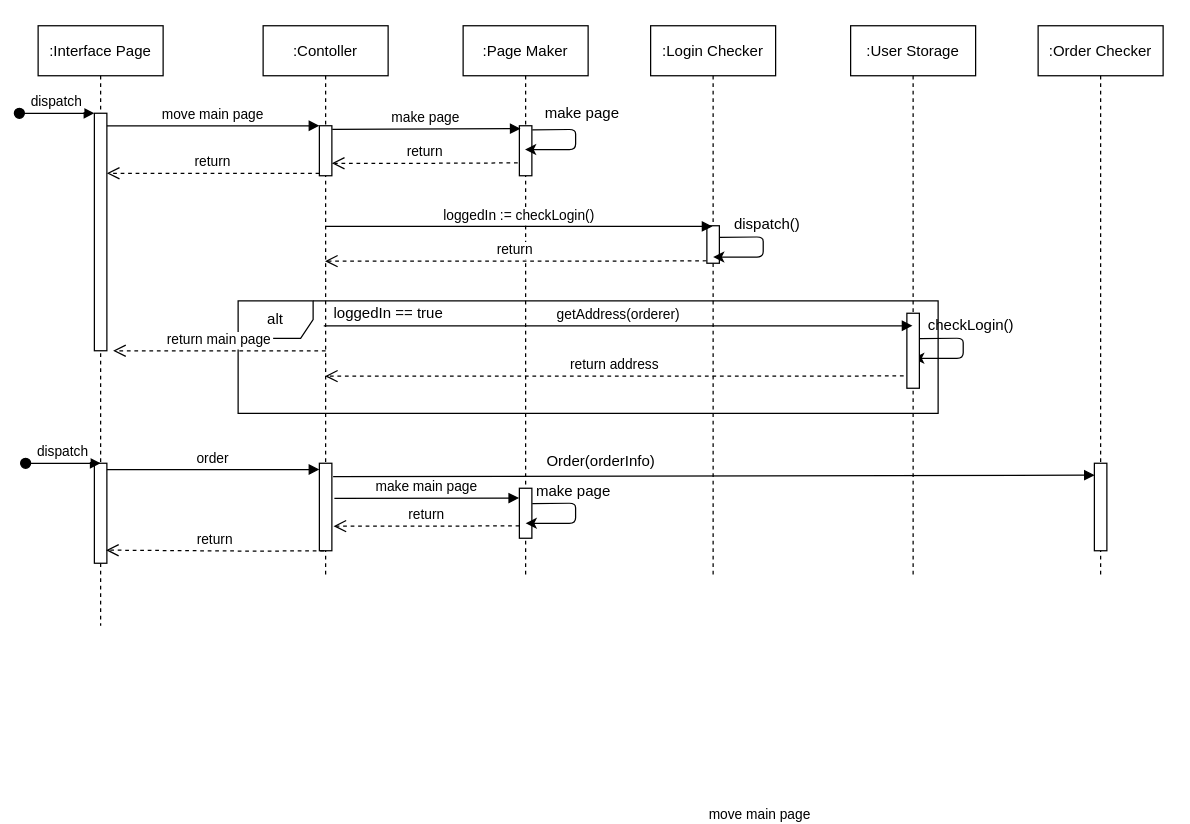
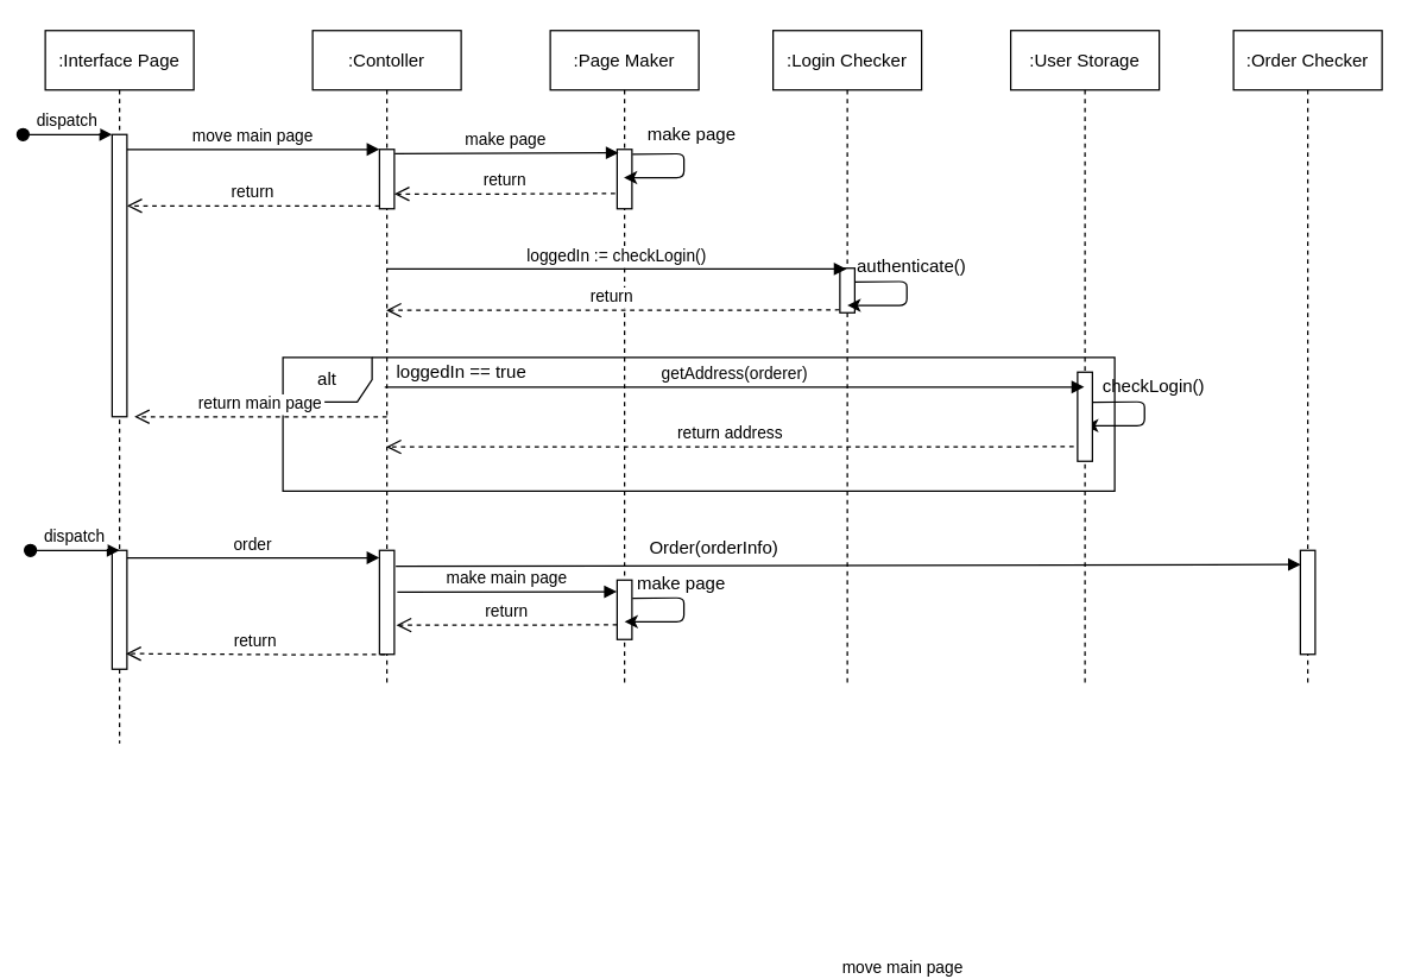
  <mxCell id="0" />
  <mxCell id="1" parent="0" />
  <mxCell id="2" value=":Interface Page" style="shape=umlLifeline;perimeter=lifelinePerimeter;container=1;collapsible=0;recursiveResize=0;rounded=0;shadow=0;strokeWidth=1;" parent="1" vertex="1"><mxGeometry x="30" y="20" width="100" height="480" as="geometry" /></mxCell>
  <mxCell id="3" value="" style="points=[];perimeter=orthogonalPerimeter;rounded=0;shadow=0;strokeWidth=1;" parent="2" vertex="1"><mxGeometry x="45" y="70" width="10" height="190" as="geometry" /></mxCell>
  <mxCell id="4" value="dispatch" style="verticalAlign=bottom;startArrow=oval;endArrow=block;startSize=8;shadow=0;strokeWidth=1;" parent="2" target="3" edge="1"><mxGeometry relative="1" as="geometry"><mxPoint x="-15" y="70" as="sourcePoint" /></mxGeometry></mxCell>
  <mxCell id="5" value="" style="points=[];perimeter=orthogonalPerimeter;rounded=0;shadow=0;strokeWidth=1;" parent="2" vertex="1"><mxGeometry x="45" y="350" width="10" height="80" as="geometry" /></mxCell>
  <mxCell id="6" value=":Contoller" style="shape=umlLifeline;perimeter=lifelinePerimeter;container=1;collapsible=0;recursiveResize=0;rounded=0;shadow=0;strokeWidth=1;" parent="1" vertex="1"><mxGeometry x="210" y="20" width="100" height="440" as="geometry" /></mxCell>
  <mxCell id="7" value="" style="points=[];perimeter=orthogonalPerimeter;rounded=0;shadow=0;strokeWidth=1;" parent="6" vertex="1"><mxGeometry x="45" y="80" width="10" height="40" as="geometry" /></mxCell>
  <mxCell id="8" value="" style="points=[];perimeter=orthogonalPerimeter;rounded=0;shadow=0;strokeWidth=1;" parent="6" vertex="1"><mxGeometry x="45" y="350" width="10" height="70" as="geometry" /></mxCell>
  <mxCell id="9" value="return" style="verticalAlign=bottom;endArrow=open;dashed=1;endSize=8;exitX=0;exitY=0.95;shadow=0;strokeWidth=1;" parent="1" source="7" target="3" edge="1"><mxGeometry relative="1" as="geometry"><mxPoint x="185" y="176" as="targetPoint" /></mxGeometry></mxCell>
  <mxCell id="10" value="move main page" style="verticalAlign=bottom;endArrow=block;entryX=0;entryY=0;shadow=0;strokeWidth=1;" parent="1" source="3" target="7" edge="1"><mxGeometry relative="1" as="geometry"><mxPoint x="185" y="100" as="sourcePoint" /></mxGeometry></mxCell>
  <mxCell id="11" value=":Page Maker" style="shape=umlLifeline;perimeter=lifelinePerimeter;container=1;collapsible=0;recursiveResize=0;rounded=0;shadow=0;strokeWidth=1;" parent="1" vertex="1"><mxGeometry x="370" y="20" width="100" height="440" as="geometry" /></mxCell>
  <mxCell id="12" value="" style="points=[];perimeter=orthogonalPerimeter;rounded=0;shadow=0;strokeWidth=1;" parent="11" vertex="1"><mxGeometry x="45" y="80" width="10" height="40" as="geometry" /></mxCell>
  <mxCell id="13" value="" style="curved=1;endArrow=classic;html=1;exitX=1.033;exitY=0.083;exitDx=0;exitDy=0;exitPerimeter=0;" parent="11" source="12" target="11" edge="1"><mxGeometry width="50" height="50" relative="1" as="geometry"><mxPoint x="90" y="140" as="sourcePoint" /><mxPoint x="110" y="210" as="targetPoint" /><Array as="points"><mxPoint x="80" y="83" /><mxPoint x="90" y="83" /><mxPoint x="90" y="90" /><mxPoint x="90" y="99" /><mxPoint x="80" y="99" /><mxPoint x="70" y="99" /></Array></mxGeometry></mxCell>
  <mxCell id="14" value="make page" style="verticalAlign=bottom;endArrow=block;entryX=0.1;entryY=0.058;shadow=0;strokeWidth=1;exitX=1.029;exitY=0.071;exitDx=0;exitDy=0;exitPerimeter=0;entryDx=0;entryDy=0;entryPerimeter=0;" parent="1" source="7" target="12" edge="1"><mxGeometry relative="1" as="geometry"><mxPoint x="270" y="90" as="sourcePoint" /><mxPoint x="440" y="90" as="targetPoint" /></mxGeometry></mxCell>
  <mxCell id="15" value="make page" style="text;html=1;align=center;verticalAlign=middle;resizable=0;points=[];autosize=1;strokeColor=none;" parent="1" vertex="1"><mxGeometry x="430" y="80" width="70" height="20" as="geometry" /></mxCell>
  <mxCell id="16" value="return" style="verticalAlign=bottom;endArrow=open;dashed=1;endSize=8;shadow=0;strokeWidth=1;exitX=-0.133;exitY=0.742;exitDx=0;exitDy=0;exitPerimeter=0;" parent="1" source="12" target="7" edge="1"><mxGeometry relative="1" as="geometry"><mxPoint x="230" y="130" as="targetPoint" /><mxPoint x="400" y="130" as="sourcePoint" /><Array as="points"><mxPoint x="360" y="130" /></Array></mxGeometry></mxCell>
  <mxCell id="17" value=":Login Checker" style="shape=umlLifeline;perimeter=lifelinePerimeter;container=1;collapsible=0;recursiveResize=0;rounded=0;shadow=0;strokeWidth=1;" parent="1" vertex="1"><mxGeometry x="520" y="20" width="100" height="440" as="geometry" /></mxCell>
  <mxCell id="18" value="" style="points=[];perimeter=orthogonalPerimeter;rounded=0;shadow=0;strokeWidth=1;" parent="17" vertex="1"><mxGeometry x="45" y="160" width="10" height="30" as="geometry" /></mxCell>
  <mxCell id="19" value="loggedIn := checkLogin()" style="verticalAlign=bottom;endArrow=block;shadow=0;strokeWidth=1;exitX=1.029;exitY=0.071;exitDx=0;exitDy=0;exitPerimeter=0;" parent="1" target="17" edge="1"><mxGeometry relative="1" as="geometry"><mxPoint x="260" y="180.52" as="sourcePoint" /><mxPoint x="410.71" y="180" as="targetPoint" /></mxGeometry></mxCell>
  <mxCell id="20" value="" style="curved=1;endArrow=classic;html=1;exitX=1.033;exitY=0.083;exitDx=0;exitDy=0;exitPerimeter=0;" parent="1" edge="1"><mxGeometry width="50" height="50" relative="1" as="geometry"><mxPoint x="735.4" y="270.32" as="sourcePoint" /><mxPoint x="729.999" y="286" as="targetPoint" /><Array as="points"><mxPoint x="760.07" y="270" /><mxPoint x="770.07" y="270" /><mxPoint x="770.07" y="277" /><mxPoint x="770.07" y="286" /><mxPoint x="760.07" y="286" /><mxPoint x="750.07" y="286" /></Array></mxGeometry></mxCell>
- <mxCell id="21" value="dispatch()" style="text;html=1;align=center;verticalAlign=middle;resizable=0;points=[];autosize=1;strokeColor=none;" parent="1" vertex="1"><mxGeometry x="568" y="169" width="90" height="20" as="geometry" /></mxCell>
+ <mxCell id="21" value="authenticate()" style="text;html=1;align=center;verticalAlign=middle;resizable=0;points=[];autosize=1;strokeColor=none;" parent="1" vertex="1"><mxGeometry x="568" y="169" width="90" height="20" as="geometry" /></mxCell>
  <mxCell id="22" value="return" style="verticalAlign=bottom;endArrow=open;dashed=1;endSize=8;shadow=0;strokeWidth=1;exitX=-0.133;exitY=0.742;exitDx=0;exitDy=0;exitPerimeter=0;" parent="1" target="6" edge="1"><mxGeometry relative="1" as="geometry"><mxPoint x="416" y="208.32" as="targetPoint" /><mxPoint x="564.67" y="208" as="sourcePoint" /><Array as="points"><mxPoint x="511" y="208.32" /></Array></mxGeometry></mxCell>
  <mxCell id="23" value=":User Storage" style="shape=umlLifeline;perimeter=lifelinePerimeter;container=1;collapsible=0;recursiveResize=0;rounded=0;shadow=0;strokeWidth=1;" parent="1" vertex="1"><mxGeometry x="680" y="20" width="100" height="440" as="geometry" /></mxCell>
  <mxCell id="24" value="" style="points=[];perimeter=orthogonalPerimeter;rounded=0;shadow=0;strokeWidth=1;" parent="23" vertex="1"><mxGeometry x="45" y="230" width="10" height="60" as="geometry" /></mxCell>
  <mxCell id="25" value="alt" style="shape=umlFrame;whiteSpace=wrap;html=1;" parent="1" vertex="1"><mxGeometry x="190" y="240" width="560" height="90" as="geometry" /></mxCell>
  <mxCell id="26" value="getAddress(orderer)" style="verticalAlign=bottom;endArrow=block;shadow=0;strokeWidth=1;exitX=1.029;exitY=0.071;exitDx=0;exitDy=0;exitPerimeter=0;" parent="1" target="23" edge="1"><mxGeometry relative="1" as="geometry"><mxPoint x="258.5" y="260" as="sourcePoint" /><mxPoint x="568" y="260" as="targetPoint" /></mxGeometry></mxCell>
  <mxCell id="27" value="return address" style="verticalAlign=bottom;endArrow=open;dashed=1;endSize=8;shadow=0;strokeWidth=1;exitX=-0.133;exitY=0.742;exitDx=0;exitDy=0;exitPerimeter=0;" parent="1" target="6" edge="1"><mxGeometry relative="1" as="geometry"><mxPoint x="417.57" y="300.32" as="targetPoint" /><mxPoint x="722.43" y="300" as="sourcePoint" /><Array as="points"><mxPoint x="668.76" y="300.32" /></Array></mxGeometry></mxCell>
  <mxCell id="28" value="" style="curved=1;endArrow=classic;html=1;exitX=1.033;exitY=0.083;exitDx=0;exitDy=0;exitPerimeter=0;" parent="1" edge="1"><mxGeometry width="50" height="50" relative="1" as="geometry"><mxPoint x="575.4" y="189.32" as="sourcePoint" /><mxPoint x="569.999" y="205" as="targetPoint" /><Array as="points"><mxPoint x="600.07" y="189" /><mxPoint x="610.07" y="189" /><mxPoint x="610.07" y="196" /><mxPoint x="610.07" y="205" /><mxPoint x="600.07" y="205" /><mxPoint x="590.07" y="205" /></Array></mxGeometry></mxCell>
  <mxCell id="29" value="checkLogin()" style="text;html=1;align=center;verticalAlign=middle;resizable=0;points=[];autosize=1;strokeColor=none;" parent="1" vertex="1"><mxGeometry x="731" y="250" width="90" height="20" as="geometry" /></mxCell>
  <mxCell id="30" value="loggedIn == true" style="text;html=1;align=center;verticalAlign=middle;resizable=0;points=[];autosize=1;strokeColor=none;" parent="1" vertex="1"><mxGeometry x="260" y="240" width="100" height="20" as="geometry" /></mxCell>
  <mxCell id="31" value="return main page" style="verticalAlign=bottom;endArrow=open;dashed=1;endSize=8;exitX=0;exitY=0.95;shadow=0;strokeWidth=1;" parent="1" edge="1"><mxGeometry relative="1" as="geometry"><mxPoint x="90" y="280" as="targetPoint" /><mxPoint x="260" y="280" as="sourcePoint" /></mxGeometry></mxCell>
  <mxCell id="32" value="dispatch" style="verticalAlign=bottom;startArrow=oval;endArrow=block;startSize=8;shadow=0;strokeWidth=1;" parent="1" edge="1"><mxGeometry relative="1" as="geometry"><mxPoint x="20" y="370" as="sourcePoint" /><mxPoint x="80" y="370" as="targetPoint" /></mxGeometry></mxCell>
  <mxCell id="33" value="move main page" style="verticalAlign=bottom;endArrow=block;entryX=0.033;entryY=0.136;shadow=0;strokeWidth=1;entryDx=0;entryDy=0;entryPerimeter=0;exitX=1.1;exitY=0.154;exitDx=0;exitDy=0;exitPerimeter=0;" parent="1" source="8" target="35" edge="1"><mxGeometry x="0.118" y="-280" relative="1" as="geometry"><mxPoint x="340" y="380" as="sourcePoint" /><mxPoint x="255" y="380" as="targetPoint" /><mxPoint as="offset" /></mxGeometry></mxCell>
  <mxCell id="34" value=":Order Checker" style="shape=umlLifeline;perimeter=lifelinePerimeter;container=1;collapsible=0;recursiveResize=0;rounded=0;shadow=0;strokeWidth=1;" parent="1" vertex="1"><mxGeometry x="830" y="20" width="100" height="440" as="geometry" /></mxCell>
  <mxCell id="35" value="" style="points=[];perimeter=orthogonalPerimeter;rounded=0;shadow=0;strokeWidth=1;" parent="34" vertex="1"><mxGeometry x="45" y="350" width="10" height="70" as="geometry" /></mxCell>
  <mxCell id="36" value="Order(orderInfo)" style="text;html=1;align=center;verticalAlign=middle;resizable=0;points=[];autosize=1;strokeColor=none;" parent="1" vertex="1"><mxGeometry x="430" y="359" width="100" height="20" as="geometry" /></mxCell>
  <mxCell id="37" value="order" style="verticalAlign=bottom;endArrow=block;entryX=0;entryY=0;shadow=0;strokeWidth=1;" parent="1" edge="1"><mxGeometry relative="1" as="geometry"><mxPoint x="85" y="375" as="sourcePoint" /><mxPoint x="255" y="375" as="targetPoint" /></mxGeometry></mxCell>
  <mxCell id="38" value="" style="points=[];perimeter=orthogonalPerimeter;rounded=0;shadow=0;strokeWidth=1;" parent="1" vertex="1"><mxGeometry x="415" y="390" width="10" height="40" as="geometry" /></mxCell>
  <mxCell id="39" value="make main page" style="verticalAlign=bottom;endArrow=block;entryX=-0.019;entryY=0.095;shadow=0;strokeWidth=1;entryDx=0;entryDy=0;entryPerimeter=0;" parent="1" edge="1"><mxGeometry relative="1" as="geometry"><mxPoint x="267" y="398" as="sourcePoint" /><mxPoint x="414.81" y="397.8" as="targetPoint" /></mxGeometry></mxCell>
  <mxCell id="40" value="" style="curved=1;endArrow=classic;html=1;exitX=1.033;exitY=0.083;exitDx=0;exitDy=0;exitPerimeter=0;" parent="1" edge="1"><mxGeometry width="50" height="50" relative="1" as="geometry"><mxPoint x="425.31" y="402.32" as="sourcePoint" /><mxPoint x="420.004" y="418" as="targetPoint" /><Array as="points"><mxPoint x="449.98" y="402" /><mxPoint x="459.98" y="402" /><mxPoint x="459.98" y="409" /><mxPoint x="459.98" y="418" /><mxPoint x="449.98" y="418" /><mxPoint x="439.98" y="418" /></Array></mxGeometry></mxCell>
  <mxCell id="41" value="make page" style="text;html=1;align=center;verticalAlign=middle;resizable=0;points=[];autosize=1;strokeColor=none;" parent="1" vertex="1"><mxGeometry x="423" y="383" width="70" height="20" as="geometry" /></mxCell>
  <mxCell id="42" value="return" style="verticalAlign=bottom;endArrow=open;dashed=1;endSize=8;shadow=0;strokeWidth=1;exitX=-0.133;exitY=0.742;exitDx=0;exitDy=0;exitPerimeter=0;" parent="1" edge="1"><mxGeometry relative="1" as="geometry"><mxPoint x="266.33" y="420.32" as="targetPoint" /><mxPoint x="415" y="420" as="sourcePoint" /><Array as="points"><mxPoint x="361.33" y="420.32" /></Array></mxGeometry></mxCell>
  <mxCell id="43" value="return" style="verticalAlign=bottom;endArrow=open;dashed=1;endSize=8;shadow=0;strokeWidth=1;exitX=-0.133;exitY=0.742;exitDx=0;exitDy=0;exitPerimeter=0;entryX=0.933;entryY=0.869;entryDx=0;entryDy=0;entryPerimeter=0;" parent="1" target="5" edge="1"><mxGeometry relative="1" as="geometry"><mxPoint x="90" y="440" as="targetPoint" /><mxPoint x="258.67" y="440" as="sourcePoint" /><Array as="points"><mxPoint x="205" y="440.32" /></Array></mxGeometry></mxCell>
